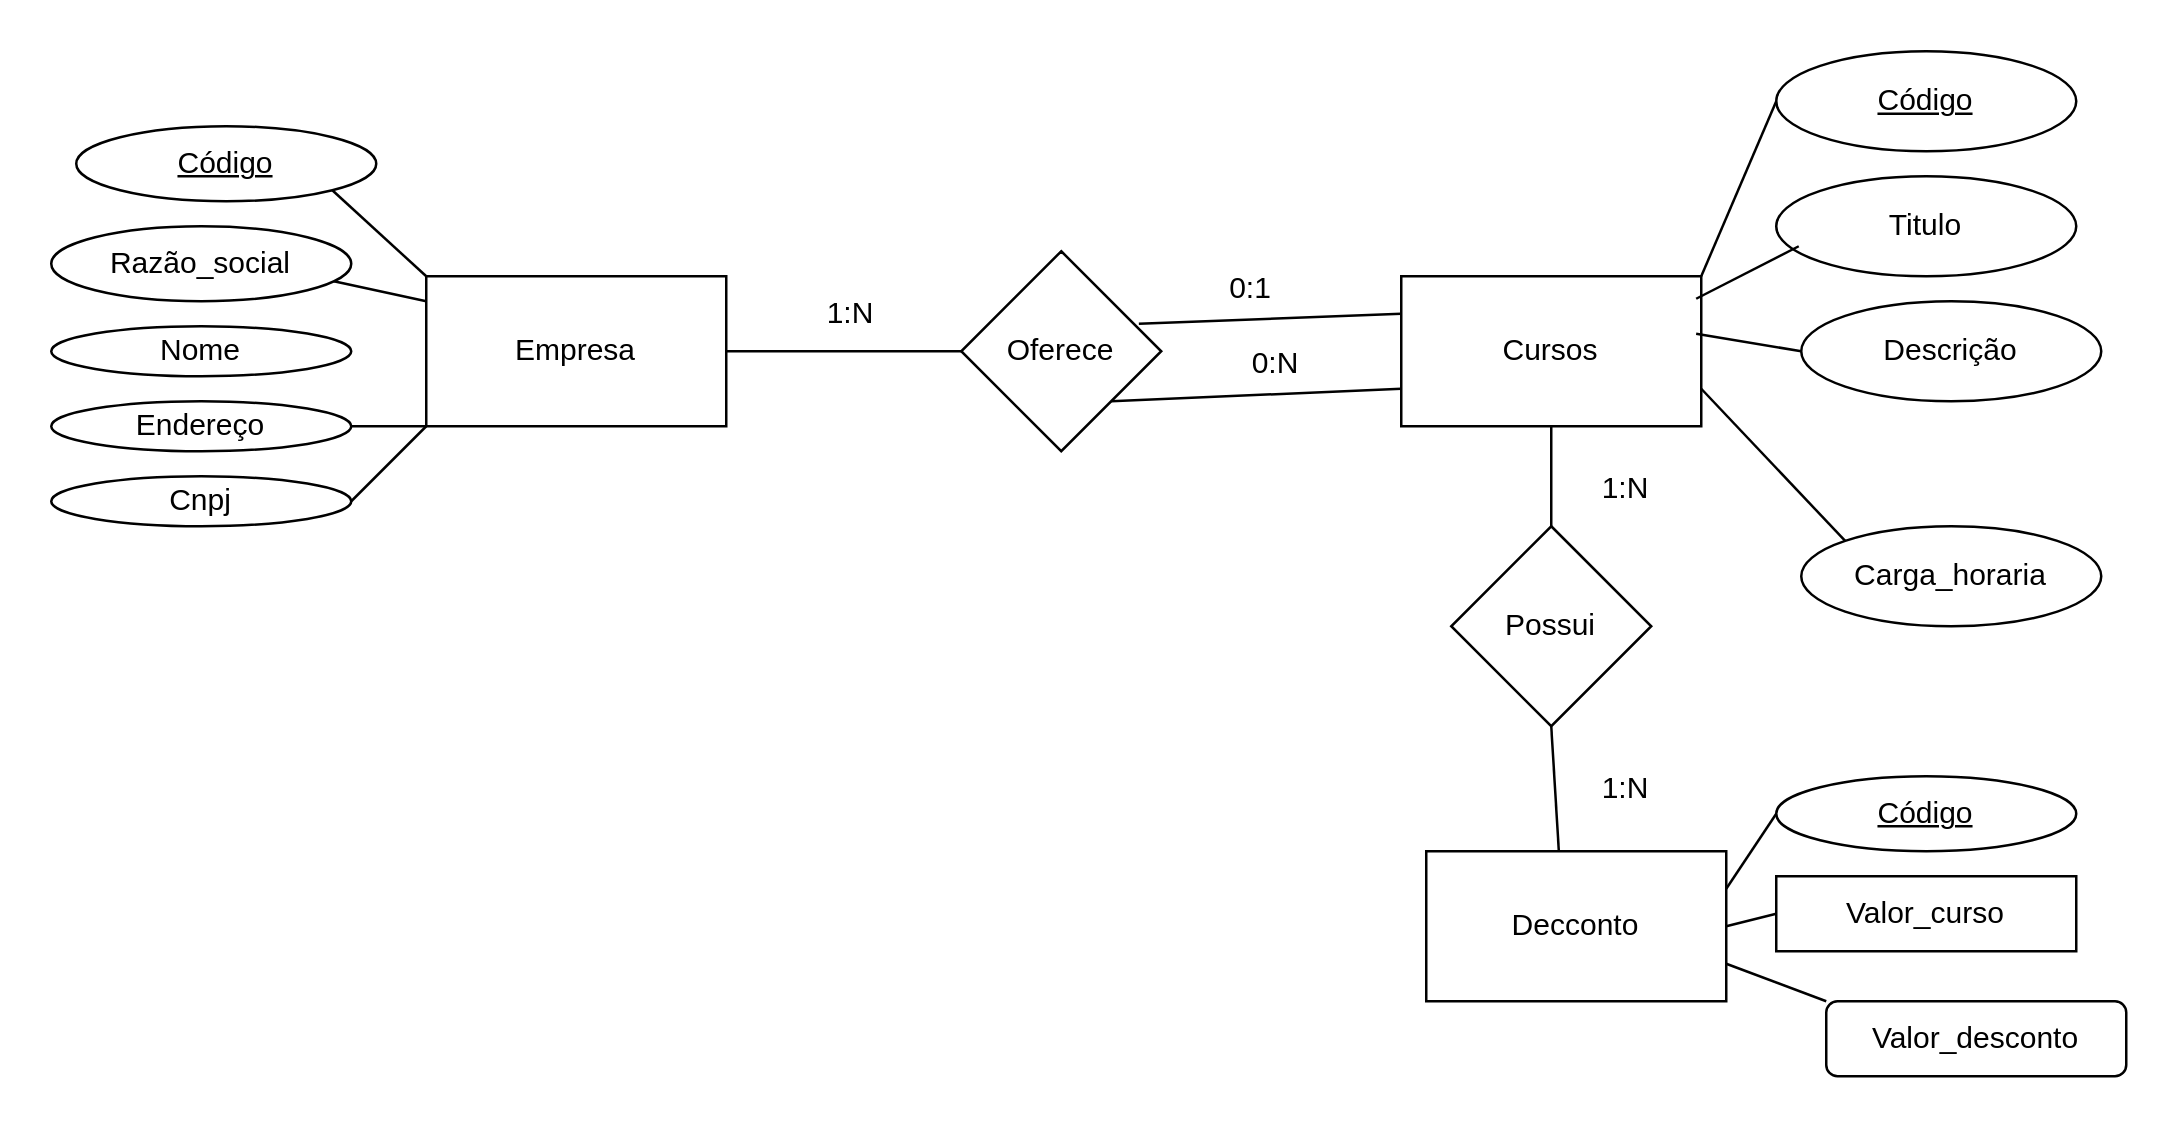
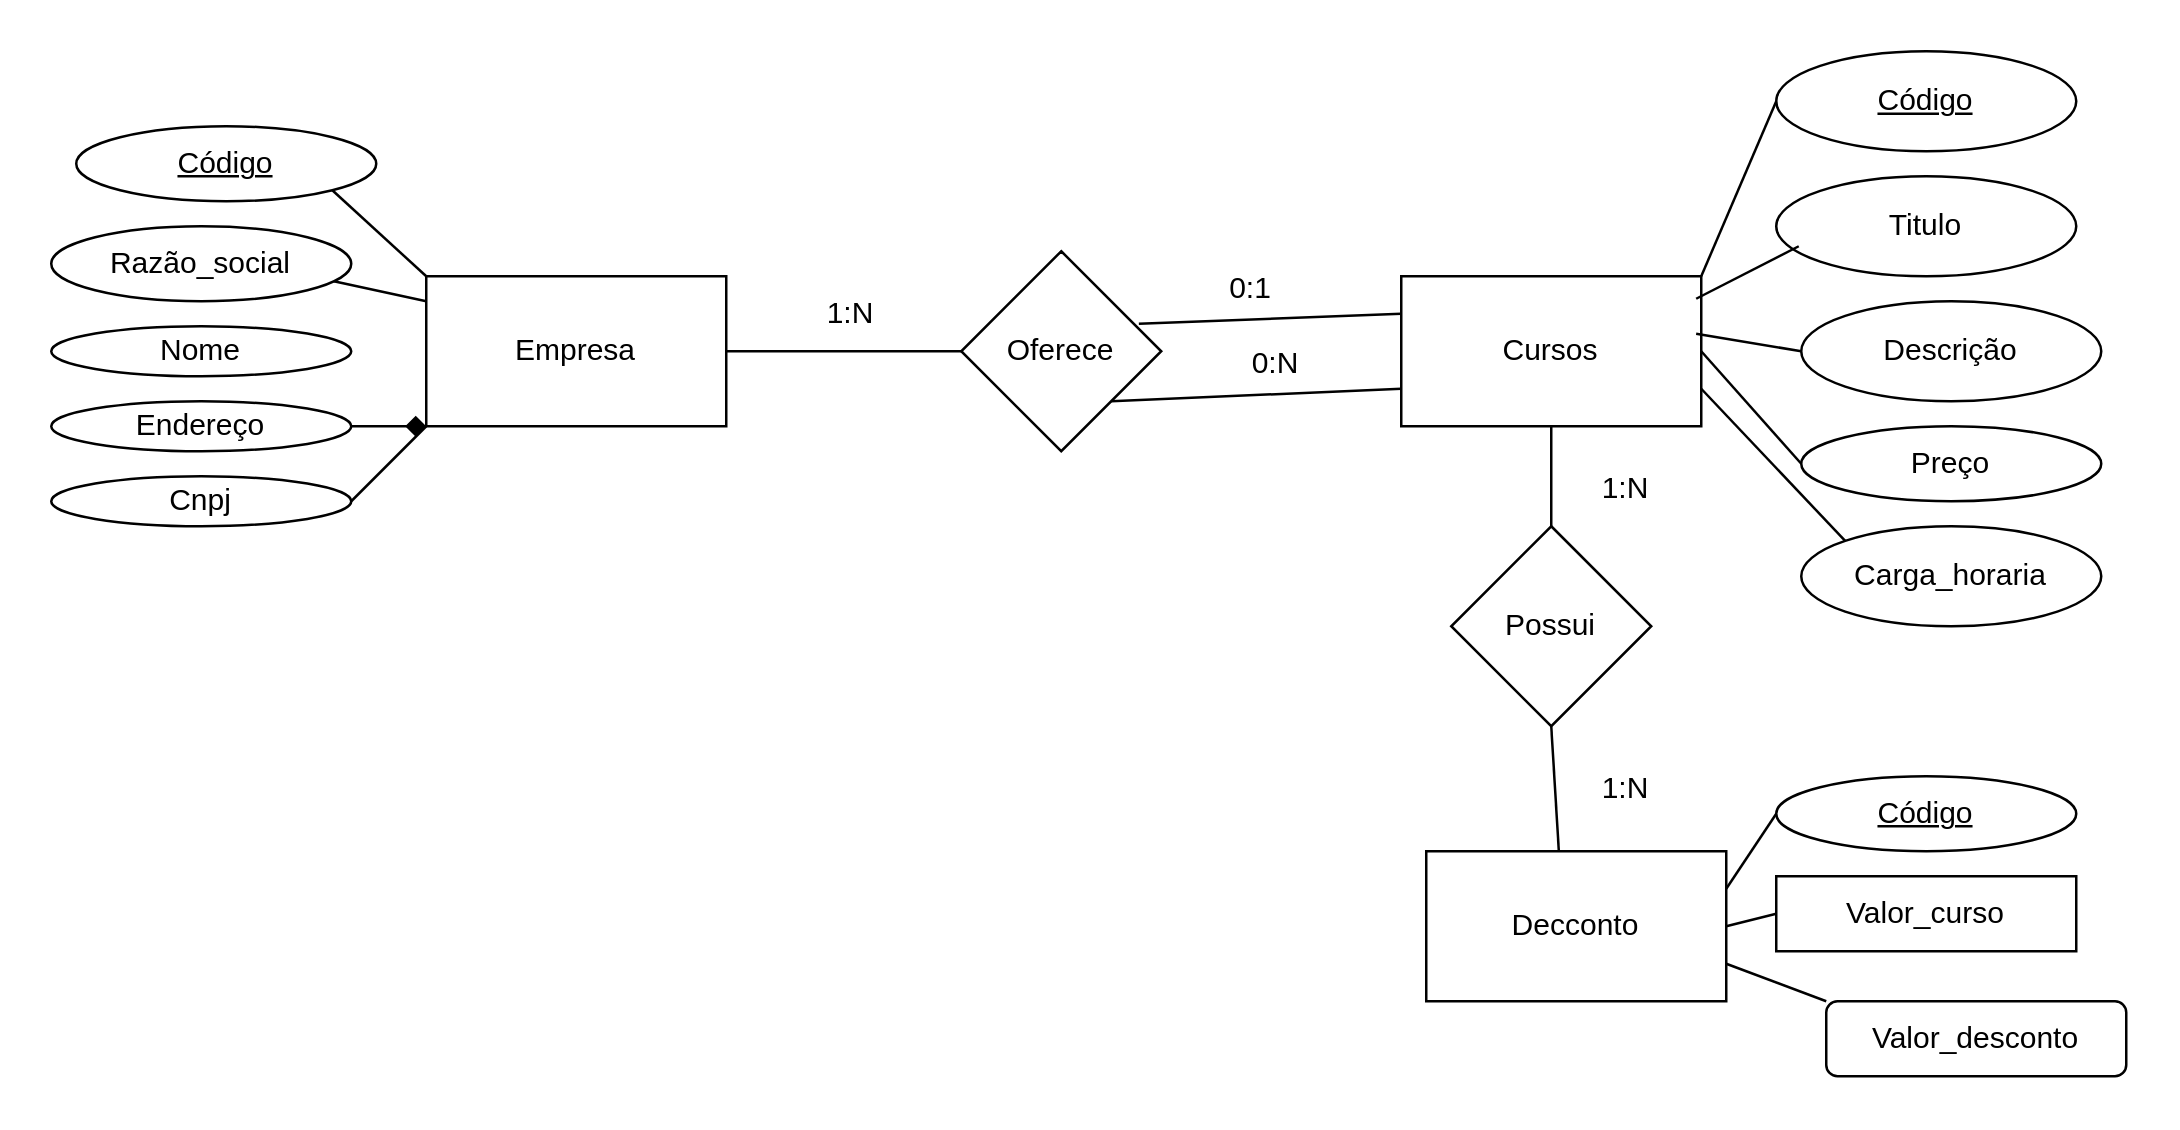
  <mxCell id="0" />
  <mxCell id="1" parent="0" />
  <mxCell id="2" value="Empresa" style="rounded=0;whiteSpace=wrap;html=1;" vertex="1" parent="1"><mxGeometry x="170" y="110" width="120" height="60" as="geometry" /></mxCell>
  <mxCell id="3" value="Cursos" style="rounded=0;whiteSpace=wrap;html=1;" vertex="1" parent="1"><mxGeometry x="560" y="110" width="120" height="60" as="geometry" /></mxCell>
  <mxCell id="4" value="Oferece" style="rhombus;whiteSpace=wrap;html=1;" vertex="1" parent="1"><mxGeometry x="384" y="100" width="80" height="80" as="geometry" /></mxCell>
  <mxCell id="5" value="" style="endArrow=none;html=1;rounded=0;entryX=0;entryY=0.75;entryDx=0;entryDy=0;exitX=1;exitY=1;exitDx=0;exitDy=0;" edge="1" parent="1" source="4" target="3"><mxGeometry width="50" height="50" relative="1" as="geometry"><mxPoint x="440" y="160" as="sourcePoint" /><mxPoint x="490" y="210" as="targetPoint" /></mxGeometry></mxCell>
  <mxCell id="6" value="" style="endArrow=none;html=1;rounded=0;entryX=0;entryY=0.25;entryDx=0;entryDy=0;exitX=0.888;exitY=0.363;exitDx=0;exitDy=0;exitPerimeter=0;" edge="1" parent="1" source="4" target="3"><mxGeometry width="50" height="50" relative="1" as="geometry"><mxPoint x="440" y="260" as="sourcePoint" /><mxPoint x="490" y="210" as="targetPoint" /></mxGeometry></mxCell>
  <mxCell id="7" value="" style="endArrow=none;html=1;rounded=0;exitX=1;exitY=0.5;exitDx=0;exitDy=0;entryX=0;entryY=0.5;entryDx=0;entryDy=0;" edge="1" parent="1" source="2" target="4"><mxGeometry width="50" height="50" relative="1" as="geometry"><mxPoint x="440" y="260" as="sourcePoint" /><mxPoint x="490" y="210" as="targetPoint" /></mxGeometry></mxCell>
  <mxCell id="8" value="Titulo" style="ellipse;whiteSpace=wrap;html=1;" vertex="1" parent="1"><mxGeometry x="710" y="70" width="120" height="40" as="geometry" /></mxCell>
  <mxCell id="9" value="&lt;u&gt;Código&lt;/u&gt;" style="ellipse;whiteSpace=wrap;html=1;" vertex="1" parent="1"><mxGeometry x="710" y="20" width="120" height="40" as="geometry" /></mxCell>
  <mxCell id="10" value="Descrição" style="ellipse;whiteSpace=wrap;html=1;" vertex="1" parent="1"><mxGeometry x="720" y="120" width="120" height="40" as="geometry" /></mxCell>
+ <mxCell id="11" value="Preço" style="ellipse;whiteSpace=wrap;html=1;" vertex="1" parent="1"><mxGeometry x="720" y="170" width="120" height="30" as="geometry" /></mxCell>
  <mxCell id="12" value="Carga_horaria" style="ellipse;whiteSpace=wrap;html=1;" vertex="1" parent="1"><mxGeometry x="720" y="210" width="120" height="40" as="geometry" /></mxCell>
  <mxCell id="13" value="" style="endArrow=none;html=1;rounded=0;entryX=0;entryY=0.5;entryDx=0;entryDy=0;exitX=1;exitY=0;exitDx=0;exitDy=0;" edge="1" parent="1" source="3" target="9"><mxGeometry width="50" height="50" relative="1" as="geometry"><mxPoint x="440" y="260" as="sourcePoint" /><mxPoint x="490" y="210" as="targetPoint" /></mxGeometry></mxCell>
  <mxCell id="14" value="" style="endArrow=none;html=1;rounded=0;entryX=0.075;entryY=0.7;entryDx=0;entryDy=0;entryPerimeter=0;exitX=0.983;exitY=0.15;exitDx=0;exitDy=0;exitPerimeter=0;" edge="1" parent="1" source="3" target="8"><mxGeometry width="50" height="50" relative="1" as="geometry"><mxPoint x="690" y="130" as="sourcePoint" /><mxPoint x="490" y="210" as="targetPoint" /></mxGeometry></mxCell>
  <mxCell id="15" value="" style="endArrow=none;html=1;rounded=0;entryX=0;entryY=0.5;entryDx=0;entryDy=0;exitX=0.983;exitY=0.383;exitDx=0;exitDy=0;exitPerimeter=0;" edge="1" parent="1" source="3" target="10"><mxGeometry width="50" height="50" relative="1" as="geometry"><mxPoint x="440" y="260" as="sourcePoint" /><mxPoint x="490" y="210" as="targetPoint" /></mxGeometry></mxCell>
+ <mxCell id="16" value="" style="endArrow=none;html=1;rounded=0;exitX=1;exitY=0.5;exitDx=0;exitDy=0;entryX=0;entryY=0.5;entryDx=0;entryDy=0;" edge="1" parent="1" source="3" target="11"><mxGeometry width="50" height="50" relative="1" as="geometry"><mxPoint x="440" y="260" as="sourcePoint" /><mxPoint x="490" y="210" as="targetPoint" /></mxGeometry></mxCell>
  <mxCell id="17" value="" style="endArrow=none;html=1;rounded=0;entryX=1;entryY=0.75;entryDx=0;entryDy=0;exitX=0;exitY=0;exitDx=0;exitDy=0;" edge="1" parent="1" source="12" target="3"><mxGeometry width="50" height="50" relative="1" as="geometry"><mxPoint x="440" y="260" as="sourcePoint" /><mxPoint x="490" y="210" as="targetPoint" /></mxGeometry></mxCell>
  <mxCell id="18" value="&lt;u&gt;Código&lt;/u&gt;" style="ellipse;whiteSpace=wrap;html=1;" vertex="1" parent="1"><mxGeometry x="30" y="50" width="120" height="30" as="geometry" /></mxCell>
  <mxCell id="19" value="Nome" style="ellipse;whiteSpace=wrap;html=1;" vertex="1" parent="1"><mxGeometry x="20" y="130" width="120" height="20" as="geometry" /></mxCell>
  <mxCell id="20" value="Endereço" style="ellipse;whiteSpace=wrap;html=1;" vertex="1" parent="1"><mxGeometry x="20" y="160" width="120" height="20" as="geometry" /></mxCell>
  <mxCell id="21" value="Cnpj" style="ellipse;whiteSpace=wrap;html=1;" vertex="1" parent="1"><mxGeometry x="20" y="190" width="120" height="20" as="geometry" /></mxCell>
  <mxCell id="22" value="Razão_social" style="ellipse;whiteSpace=wrap;html=1;" vertex="1" parent="1"><mxGeometry x="20" y="90" width="120" height="30" as="geometry" /></mxCell>
  <mxCell id="23" value="" style="endArrow=none;html=1;rounded=0;entryX=1;entryY=1;entryDx=0;entryDy=0;exitX=0;exitY=0;exitDx=0;exitDy=0;" edge="1" parent="1" source="2" target="18"><mxGeometry width="50" height="50" relative="1" as="geometry"><mxPoint x="440" y="260" as="sourcePoint" /><mxPoint x="490" y="210" as="targetPoint" /></mxGeometry></mxCell>
  <mxCell id="24" value="" style="endArrow=none;html=1;rounded=0;exitX=0.942;exitY=0.733;exitDx=0;exitDy=0;exitPerimeter=0;" edge="1" parent="1" source="22"><mxGeometry width="50" height="50" relative="1" as="geometry"><mxPoint x="440" y="260" as="sourcePoint" /><mxPoint x="170" y="120" as="targetPoint" /></mxGeometry></mxCell>
- <mxCell id="25" value="" style="endArrow=none;html=1;rounded=0;exitX=1;exitY=0.5;exitDx=0;exitDy=0;entryX=0;entryY=1;entryDx=0;entryDy=0;" edge="1" parent="1" source="20" target="2"><mxGeometry width="50" height="50" relative="1" as="geometry"><mxPoint x="440" y="260" as="sourcePoint" /><mxPoint x="490" y="210" as="targetPoint" /></mxGeometry></mxCell>
+ <mxCell id="25" value="" style="endArrow=diamond;html=1;rounded=0;exitX=1;exitY=0.5;exitDx=0;exitDy=0;entryX=0;entryY=1;entryDx=0;entryDy=0;" edge="1" parent="1" source="20" target="2"><mxGeometry width="50" height="50" relative="1" as="geometry"><mxPoint x="440" y="260" as="sourcePoint" /><mxPoint x="490" y="210" as="targetPoint" /></mxGeometry></mxCell>
  <mxCell id="26" value="" style="endArrow=none;html=1;rounded=0;exitX=1;exitY=0.5;exitDx=0;exitDy=0;entryX=0;entryY=1;entryDx=0;entryDy=0;" edge="1" parent="1" source="21" target="2"><mxGeometry width="50" height="50" relative="1" as="geometry"><mxPoint x="440" y="260" as="sourcePoint" /><mxPoint x="490" y="210" as="targetPoint" /></mxGeometry></mxCell>
  <mxCell id="27" value="0:N" style="text;html=1;align=center;verticalAlign=middle;whiteSpace=wrap;rounded=0;" vertex="1" parent="1"><mxGeometry x="480" y="130" width="60" height="30" as="geometry" /></mxCell>
  <mxCell id="28" value="1:N" style="text;html=1;align=center;verticalAlign=middle;whiteSpace=wrap;rounded=0;" vertex="1" parent="1"><mxGeometry x="310" y="110" width="60" height="30" as="geometry" /></mxCell>
  <mxCell id="29" value="0:1" style="text;html=1;align=center;verticalAlign=middle;whiteSpace=wrap;rounded=0;" vertex="1" parent="1"><mxGeometry x="470" y="100" width="60" height="30" as="geometry" /></mxCell>
  <mxCell id="30" value="Possui" style="rhombus;whiteSpace=wrap;html=1;" vertex="1" parent="1"><mxGeometry x="580" y="210" width="80" height="80" as="geometry" /></mxCell>
  <mxCell id="31" value="Decconto" style="rounded=0;whiteSpace=wrap;html=1;" vertex="1" parent="1"><mxGeometry x="570" y="340" width="120" height="60" as="geometry" /></mxCell>
  <mxCell id="32" value="&lt;u&gt;Código&lt;/u&gt;" style="ellipse;whiteSpace=wrap;html=1;" vertex="1" parent="1"><mxGeometry x="710" y="310" width="120" height="30" as="geometry" /></mxCell>
  <mxCell id="33" value="Valor_curso" style="whiteSpace=wrap;html=1;rounded=0;" vertex="1" parent="1"><mxGeometry x="710" y="350" width="120" height="30" as="geometry" /></mxCell>
  <mxCell id="34" value="Valor_desconto" style="whiteSpace=wrap;html=1;rounded=1;" vertex="1" parent="1"><mxGeometry x="730" y="400" width="120" height="30" as="geometry" /></mxCell>
  <mxCell id="35" value="" style="endArrow=none;html=1;rounded=0;entryX=0;entryY=0.5;entryDx=0;entryDy=0;exitX=1;exitY=0.25;exitDx=0;exitDy=0;" edge="1" parent="1" source="31" target="32"><mxGeometry width="50" height="50" relative="1" as="geometry"><mxPoint x="440" y="260" as="sourcePoint" /><mxPoint x="490" y="210" as="targetPoint" /></mxGeometry></mxCell>
  <mxCell id="36" value="" style="endArrow=none;html=1;rounded=0;entryX=0;entryY=0.5;entryDx=0;entryDy=0;exitX=1;exitY=0.5;exitDx=0;exitDy=0;" edge="1" parent="1" source="31" target="33"><mxGeometry width="50" height="50" relative="1" as="geometry"><mxPoint x="440" y="260" as="sourcePoint" /><mxPoint x="490" y="210" as="targetPoint" /></mxGeometry></mxCell>
  <mxCell id="37" value="" style="endArrow=none;html=1;rounded=0;entryX=0;entryY=0;entryDx=0;entryDy=0;exitX=1;exitY=0.75;exitDx=0;exitDy=0;" edge="1" parent="1" source="31" target="34"><mxGeometry width="50" height="50" relative="1" as="geometry"><mxPoint x="440" y="260" as="sourcePoint" /><mxPoint x="490" y="210" as="targetPoint" /></mxGeometry></mxCell>
  <mxCell id="38" value="" style="endArrow=none;html=1;rounded=0;entryX=0.5;entryY=1;entryDx=0;entryDy=0;exitX=0.5;exitY=0;exitDx=0;exitDy=0;" edge="1" parent="1" source="30" target="3"><mxGeometry width="50" height="50" relative="1" as="geometry"><mxPoint x="440" y="260" as="sourcePoint" /><mxPoint x="490" y="210" as="targetPoint" /></mxGeometry></mxCell>
  <mxCell id="39" value="" style="endArrow=none;html=1;rounded=0;entryX=0.5;entryY=1;entryDx=0;entryDy=0;exitX=0.442;exitY=0;exitDx=0;exitDy=0;exitPerimeter=0;" edge="1" parent="1" source="31" target="30"><mxGeometry width="50" height="50" relative="1" as="geometry"><mxPoint x="440" y="260" as="sourcePoint" /><mxPoint x="490" y="210" as="targetPoint" /></mxGeometry></mxCell>
  <mxCell id="40" value="1:N" style="text;html=1;align=center;verticalAlign=middle;whiteSpace=wrap;rounded=0;" vertex="1" parent="1"><mxGeometry x="620" y="300" width="60" height="30" as="geometry" /></mxCell>
  <mxCell id="41" value="1:N" style="text;html=1;align=center;verticalAlign=middle;whiteSpace=wrap;rounded=0;" vertex="1" parent="1"><mxGeometry x="620" y="180" width="60" height="30" as="geometry" /></mxCell>
